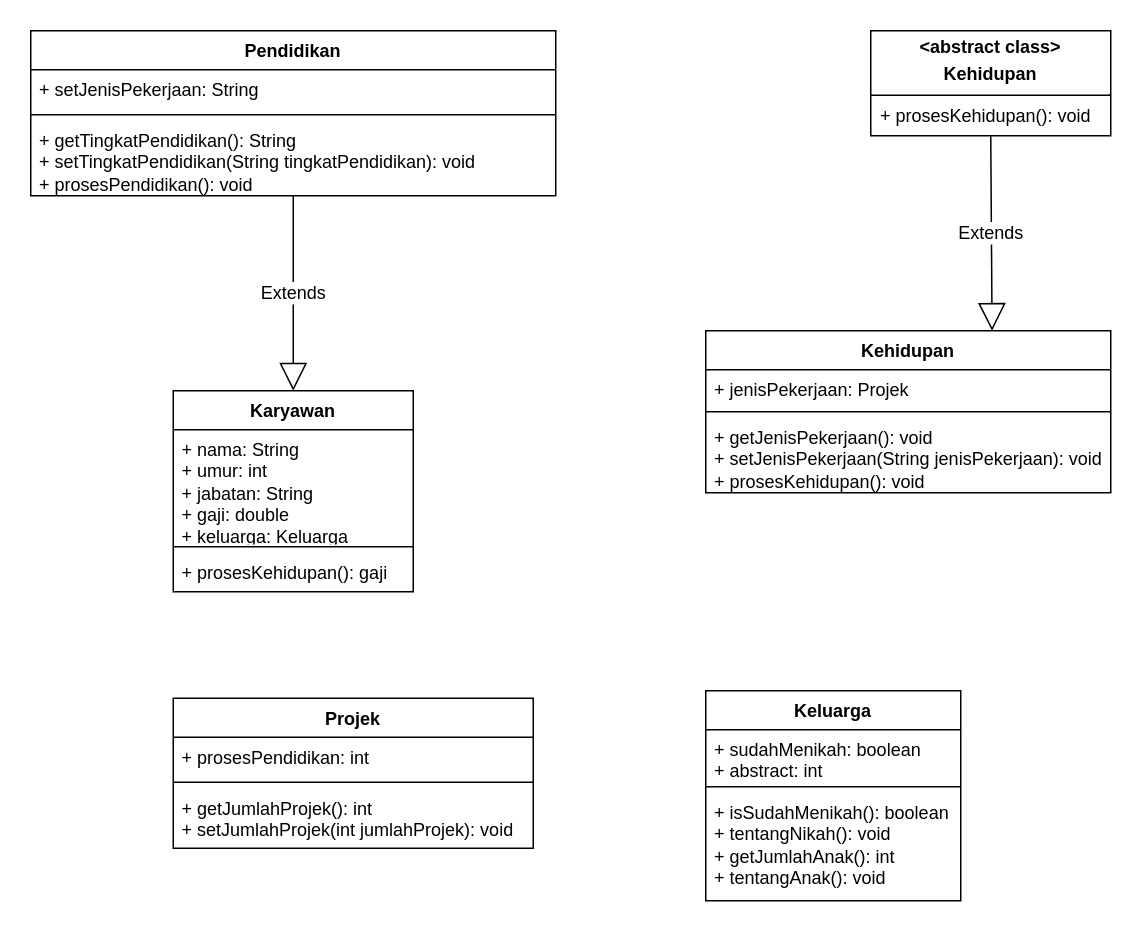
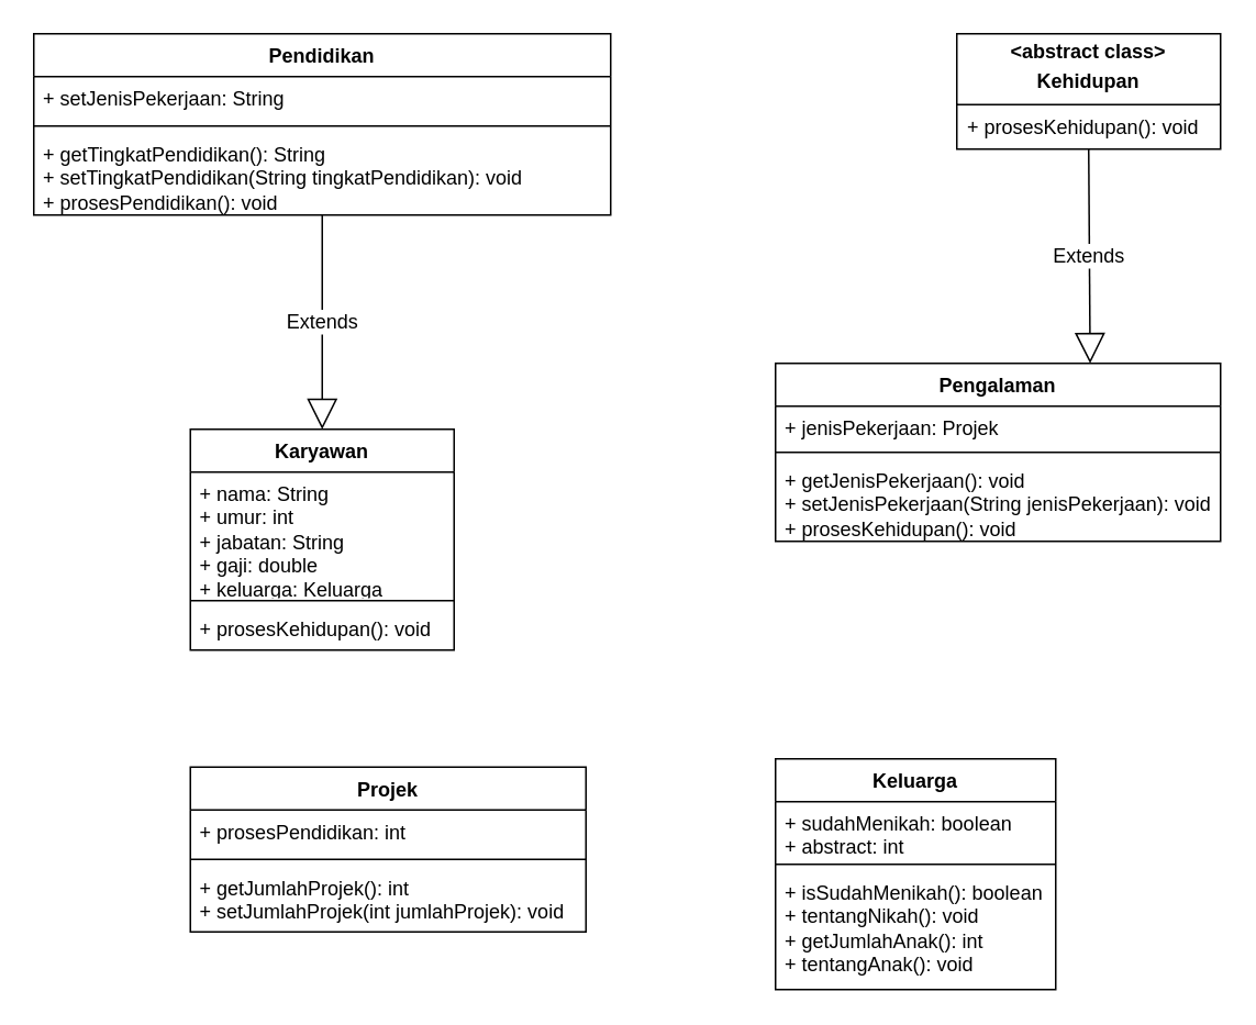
  <mxCell id="0" />
  <mxCell id="1" parent="0" />
  <mxCell id="2" value="&lt;p style=&quot;margin:0px;margin-top:4px;text-align:center;&quot;&gt;&lt;b&gt;&amp;lt;abstract class&amp;gt;&lt;/b&gt;&lt;/p&gt;&lt;p style=&quot;margin:0px;margin-top:4px;text-align:center;&quot;&gt;&lt;b&gt;Kehidupan&lt;/b&gt;&lt;/p&gt;&lt;hr size=&quot;1&quot; style=&quot;border-style:solid;&quot;&gt;&lt;div style=&quot;height:2px;&quot;&gt;&amp;nbsp; + prosesKehidupan(): void&amp;nbsp;&lt;/div&gt;" style="verticalAlign=top;align=left;overflow=fill;html=1;whiteSpace=wrap;" vertex="1" parent="1"><mxGeometry x="580" y="20" width="160" height="70" as="geometry" /></mxCell>
  <mxCell id="3" value="Karyawan" style="swimlane;fontStyle=1;align=center;verticalAlign=top;childLayout=stackLayout;horizontal=1;startSize=26;horizontalStack=0;resizeParent=1;resizeParentMax=0;resizeLast=0;collapsible=1;marginBottom=0;whiteSpace=wrap;html=1;" vertex="1" parent="1"><mxGeometry x="115" y="260" width="160" height="134" as="geometry" /></mxCell>
  <mxCell id="4" value="+ nama: String&lt;div&gt;+ umur: int&lt;/div&gt;&lt;div&gt;+ jabatan: String&lt;/div&gt;&lt;div&gt;+ gaji: double&lt;/div&gt;&lt;div&gt;+ keluarga: Keluarga&lt;/div&gt;" style="text;strokeColor=none;fillColor=none;align=left;verticalAlign=top;spacingLeft=4;spacingRight=4;overflow=hidden;rotatable=0;points=[[0,0.5],[1,0.5]];portConstraint=eastwest;whiteSpace=wrap;html=1;" vertex="1" parent="3"><mxGeometry y="26" width="160" height="74" as="geometry" /></mxCell>
  <mxCell id="5" value="" style="line;strokeWidth=1;fillColor=none;align=left;verticalAlign=middle;spacingTop=-1;spacingLeft=3;spacingRight=3;rotatable=0;labelPosition=right;points=[];portConstraint=eastwest;strokeColor=inherit;" vertex="1" parent="3"><mxGeometry y="100" width="160" height="8" as="geometry" /></mxCell>
- <mxCell id="6" value="+ prosesKehidupan(): gaji" style="text;strokeColor=none;fillColor=none;align=left;verticalAlign=top;spacingLeft=4;spacingRight=4;overflow=hidden;rotatable=0;points=[[0,0.5],[1,0.5]];portConstraint=eastwest;whiteSpace=wrap;html=1;" vertex="1" parent="3"><mxGeometry y="108" width="160" height="26" as="geometry" /></mxCell>
+ <mxCell id="6" value="+ prosesKehidupan(): void" style="text;strokeColor=none;fillColor=none;align=left;verticalAlign=top;spacingLeft=4;spacingRight=4;overflow=hidden;rotatable=0;points=[[0,0.5],[1,0.5]];portConstraint=eastwest;whiteSpace=wrap;html=1;" vertex="1" parent="3"><mxGeometry y="108" width="160" height="26" as="geometry" /></mxCell>
  <mxCell id="7" value="Keluarga" style="swimlane;fontStyle=1;align=center;verticalAlign=top;childLayout=stackLayout;horizontal=1;startSize=26;horizontalStack=0;resizeParent=1;resizeParentMax=0;resizeLast=0;collapsible=1;marginBottom=0;whiteSpace=wrap;html=1;" vertex="1" parent="1"><mxGeometry x="470" y="460" width="170" height="140" as="geometry" /></mxCell>
  <mxCell id="8" value="+ sudahMenikah: boolean&lt;div&gt;+ abstract: int&lt;/div&gt;" style="text;strokeColor=none;fillColor=none;align=left;verticalAlign=top;spacingLeft=4;spacingRight=4;overflow=hidden;rotatable=0;points=[[0,0.5],[1,0.5]];portConstraint=eastwest;whiteSpace=wrap;html=1;" vertex="1" parent="7"><mxGeometry y="26" width="170" height="34" as="geometry" /></mxCell>
  <mxCell id="9" value="" style="line;strokeWidth=1;fillColor=none;align=left;verticalAlign=middle;spacingTop=-1;spacingLeft=3;spacingRight=3;rotatable=0;labelPosition=right;points=[];portConstraint=eastwest;strokeColor=inherit;" vertex="1" parent="7"><mxGeometry y="60" width="170" height="8" as="geometry" /></mxCell>
  <mxCell id="10" value="+ isSudahMenikah(): boolean&lt;div&gt;+ tentangNikah(): void&lt;/div&gt;&lt;div&gt;+ getJumlahAnak(): int&lt;/div&gt;&lt;div&gt;+ tentangAnak(): void&lt;/div&gt;" style="text;strokeColor=none;fillColor=none;align=left;verticalAlign=top;spacingLeft=4;spacingRight=4;overflow=hidden;rotatable=0;points=[[0,0.5],[1,0.5]];portConstraint=eastwest;whiteSpace=wrap;html=1;" vertex="1" parent="7"><mxGeometry y="68" width="170" height="72" as="geometry" /></mxCell>
  <mxCell id="11" value="Pendidikan" style="swimlane;fontStyle=1;align=center;verticalAlign=top;childLayout=stackLayout;horizontal=1;startSize=26;horizontalStack=0;resizeParent=1;resizeParentMax=0;resizeLast=0;collapsible=1;marginBottom=0;whiteSpace=wrap;html=1;" vertex="1" parent="1"><mxGeometry x="20" y="20" width="350" height="110" as="geometry" /></mxCell>
  <mxCell id="12" value="+ setJenisPekerjaan: String" style="text;strokeColor=none;fillColor=none;align=left;verticalAlign=top;spacingLeft=4;spacingRight=4;overflow=hidden;rotatable=0;points=[[0,0.5],[1,0.5]];portConstraint=eastwest;whiteSpace=wrap;html=1;" vertex="1" parent="11"><mxGeometry y="26" width="350" height="26" as="geometry" /></mxCell>
  <mxCell id="13" value="" style="line;strokeWidth=1;fillColor=none;align=left;verticalAlign=middle;spacingTop=-1;spacingLeft=3;spacingRight=3;rotatable=0;labelPosition=right;points=[];portConstraint=eastwest;strokeColor=inherit;" vertex="1" parent="11"><mxGeometry y="52" width="350" height="8" as="geometry" /></mxCell>
  <mxCell id="14" value="+ getTingkatPendidikan(): String&lt;div&gt;+ setTingkatPendidikan(String tingkatPendidikan&lt;span style=&quot;background-color: initial;&quot;&gt;): void&lt;/span&gt;&lt;/div&gt;&lt;div&gt;+ prosesPendidikan(): void&lt;/div&gt;" style="text;strokeColor=none;fillColor=none;align=left;verticalAlign=top;spacingLeft=4;spacingRight=4;overflow=hidden;rotatable=0;points=[[0,0.5],[1,0.5]];portConstraint=eastwest;whiteSpace=wrap;html=1;" vertex="1" parent="11"><mxGeometry y="60" width="350" height="50" as="geometry" /></mxCell>
- <mxCell id="15" value="Kehidupan" style="swimlane;fontStyle=1;align=center;verticalAlign=top;childLayout=stackLayout;horizontal=1;startSize=26;horizontalStack=0;resizeParent=1;resizeParentMax=0;resizeLast=0;collapsible=1;marginBottom=0;whiteSpace=wrap;html=1;" vertex="1" parent="1"><mxGeometry x="470" y="220" width="270" height="108" as="geometry" /></mxCell>
+ <mxCell id="15" value="Pengalaman" style="swimlane;fontStyle=1;align=center;verticalAlign=top;childLayout=stackLayout;horizontal=1;startSize=26;horizontalStack=0;resizeParent=1;resizeParentMax=0;resizeLast=0;collapsible=1;marginBottom=0;whiteSpace=wrap;html=1;" vertex="1" parent="1"><mxGeometry x="470" y="220" width="270" height="108" as="geometry" /></mxCell>
  <mxCell id="16" value="+ jenisPekerjaan: Projek" style="text;strokeColor=none;fillColor=none;align=left;verticalAlign=top;spacingLeft=4;spacingRight=4;overflow=hidden;rotatable=0;points=[[0,0.5],[1,0.5]];portConstraint=eastwest;whiteSpace=wrap;html=1;" vertex="1" parent="15"><mxGeometry y="26" width="270" height="24" as="geometry" /></mxCell>
  <mxCell id="17" value="" style="line;strokeWidth=1;fillColor=none;align=left;verticalAlign=middle;spacingTop=-1;spacingLeft=3;spacingRight=3;rotatable=0;labelPosition=right;points=[];portConstraint=eastwest;strokeColor=inherit;" vertex="1" parent="15"><mxGeometry y="50" width="270" height="8" as="geometry" /></mxCell>
  <mxCell id="18" value="+ getJenisPekerjaan(): void&lt;div&gt;+ setJenisPekerjaan(String jenisPekerjaan): void&lt;/div&gt;&lt;div&gt;+ prosesKehidupan(): void&lt;/div&gt;" style="text;strokeColor=none;fillColor=none;align=left;verticalAlign=top;spacingLeft=4;spacingRight=4;overflow=hidden;rotatable=0;points=[[0,0.5],[1,0.5]];portConstraint=eastwest;whiteSpace=wrap;html=1;" vertex="1" parent="15"><mxGeometry y="58" width="270" height="50" as="geometry" /></mxCell>
  <mxCell id="19" value="Projek" style="swimlane;fontStyle=1;align=center;verticalAlign=top;childLayout=stackLayout;horizontal=1;startSize=26;horizontalStack=0;resizeParent=1;resizeParentMax=0;resizeLast=0;collapsible=1;marginBottom=0;whiteSpace=wrap;html=1;" vertex="1" parent="1"><mxGeometry x="115" y="465" width="240" height="100" as="geometry" /></mxCell>
  <mxCell id="20" value="+ prosesPendidikan: int" style="text;strokeColor=none;fillColor=none;align=left;verticalAlign=top;spacingLeft=4;spacingRight=4;overflow=hidden;rotatable=0;points=[[0,0.5],[1,0.5]];portConstraint=eastwest;whiteSpace=wrap;html=1;" vertex="1" parent="19"><mxGeometry y="26" width="240" height="26" as="geometry" /></mxCell>
  <mxCell id="21" value="" style="line;strokeWidth=1;fillColor=none;align=left;verticalAlign=middle;spacingTop=-1;spacingLeft=3;spacingRight=3;rotatable=0;labelPosition=right;points=[];portConstraint=eastwest;strokeColor=inherit;" vertex="1" parent="19"><mxGeometry y="52" width="240" height="8" as="geometry" /></mxCell>
  <mxCell id="22" value="+ getJumlahProjek(): int&lt;div&gt;+ setJumlahProjek(int jumlahProjek): void&lt;/div&gt;" style="text;strokeColor=none;fillColor=none;align=left;verticalAlign=top;spacingLeft=4;spacingRight=4;overflow=hidden;rotatable=0;points=[[0,0.5],[1,0.5]];portConstraint=eastwest;whiteSpace=wrap;html=1;" vertex="1" parent="19"><mxGeometry y="60" width="240" height="40" as="geometry" /></mxCell>
  <mxCell id="23" value="Extends" style="endArrow=block;endSize=16;endFill=0;html=1;rounded=0;fontSize=12;curved=1;exitX=0.5;exitY=1;exitDx=0;exitDy=0;entryX=0.707;entryY=0;entryDx=0;entryDy=0;entryPerimeter=0;" edge="1" parent="1" source="2" target="15"><mxGeometry width="160" relative="1" as="geometry"><mxPoint x="300" y="390" as="sourcePoint" /><mxPoint x="460" y="390" as="targetPoint" /></mxGeometry></mxCell>
  <mxCell id="24" value="Extends" style="endArrow=block;endSize=16;endFill=0;html=1;rounded=0;fontSize=12;curved=1;entryX=0.5;entryY=0;entryDx=0;entryDy=0;" edge="1" parent="1" source="14" target="3"><mxGeometry width="160" relative="1" as="geometry"><mxPoint x="180" y="140" as="sourcePoint" /><mxPoint x="440" y="310" as="targetPoint" /></mxGeometry></mxCell>
